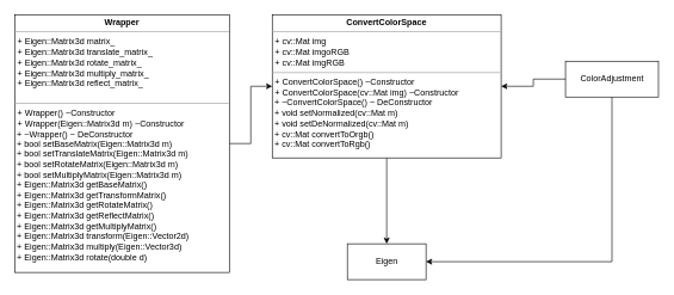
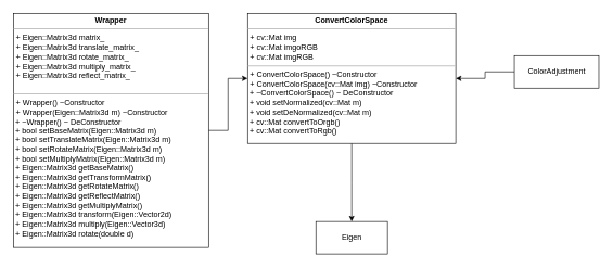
  <mxCell id="0" />
  <mxCell id="1" parent="0" />
  <mxCell id="2" style="edgeStyle=orthogonalEdgeStyle;rounded=0;orthogonalLoop=1;jettySize=auto;html=1;exitX=1;exitY=0.5;exitDx=0;exitDy=0;entryX=0;entryY=0.5;entryDx=0;entryDy=0;" edge="1" parent="1" source="3" target="5"><mxGeometry relative="1" as="geometry" /></mxCell>
  <mxCell id="3" value="&lt;p style=&quot;margin: 0px ; margin-top: 4px ; text-align: center&quot;&gt;&lt;b&gt;Wrapper&lt;/b&gt;&lt;br&gt;&lt;/p&gt;&lt;hr size=&quot;1&quot;&gt;&lt;p style=&quot;margin: 0px ; margin-left: 4px&quot;&gt;+ Eigen::Matrix3d matrix_&lt;/p&gt;&lt;p style=&quot;margin: 0px ; margin-left: 4px&quot;&gt;+ Eigen::Matrix3d translate_matrix_&lt;br&gt;&lt;/p&gt;&lt;p style=&quot;margin: 0px ; margin-left: 4px&quot;&gt;+ Eigen::Matrix3d rotate_matrix_&lt;br&gt;&lt;/p&gt;&lt;p style=&quot;margin: 0px ; margin-left: 4px&quot;&gt;+ Eigen::Matrix3d multiply_matrix_&lt;br&gt;&lt;/p&gt;&lt;p style=&quot;margin: 0px ; margin-left: 4px&quot;&gt;+ Eigen::Matrix3d reflect_matrix_&lt;br&gt;&lt;/p&gt;&lt;p style=&quot;margin: 0px ; margin-left: 4px&quot;&gt;&lt;br&gt;&lt;/p&gt;&lt;hr size=&quot;1&quot;&gt;&lt;p style=&quot;margin: 0px ; margin-left: 4px&quot;&gt;+ Wrapper() ~Constructor&lt;/p&gt;&lt;p style=&quot;margin: 0px ; margin-left: 4px&quot;&gt;+ Wrapper(Eigen::Matrix3d m) ~Constructor&lt;br&gt;&lt;/p&gt;&lt;div&gt;&amp;nbsp;+ ~Wrapper() ~ DeConstructor &lt;br&gt;&lt;/div&gt;&lt;div&gt;&amp;nbsp;+ bool setBaseMatrix(Eigen::Matrix3d m)&lt;/div&gt;&lt;div&gt;&amp;nbsp;+ bool setTranslateMatrix(Eigen::Matrix3d m)&lt;/div&gt;&lt;div&gt;&amp;nbsp;+ bool setRotateMatrix(Eigen::Matrix3d m)&lt;/div&gt;&lt;div&gt;&amp;nbsp;+ bool setMultiplyMatrix(Eigen::Matrix3d m)&lt;/div&gt;&lt;div&gt;&amp;nbsp;+ Eigen::Matrix3d getBaseMatrix()&lt;/div&gt;&lt;div&gt;&amp;nbsp;+ Eigen::Matrix3d getTransformMatrix()&lt;/div&gt;&lt;div&gt;&amp;nbsp;+ Eigen::Matrix3d getRotateMatrix()&lt;/div&gt;&lt;div&gt;&amp;nbsp;+ Eigen::Matrix3d getReflectMatrix()&lt;/div&gt;&lt;div&gt;&amp;nbsp;+ Eigen::Matrix3d getMultiplyMatrix()&lt;/div&gt;&lt;div&gt;&amp;nbsp;+ Eigen::Matrix3d transform(Eigen::Vector2d)&lt;/div&gt;&lt;div&gt;&amp;nbsp;+ Eigen::Matrix3d multiply(Eigen::Vector3d)&lt;/div&gt;&lt;div&gt;&amp;nbsp;+ Eigen::Matrix3d rotate(double d)&lt;/div&gt;&lt;div&gt;&lt;br&gt;&lt;/div&gt;&lt;div&gt;&lt;br&gt;&lt;/div&gt;" style="verticalAlign=top;align=left;overflow=fill;fontSize=12;fontFamily=Helvetica;html=1;" vertex="1" parent="1"><mxGeometry x="20" y="20" width="300" height="360" as="geometry" /></mxCell>
  <mxCell id="4" style="edgeStyle=orthogonalEdgeStyle;rounded=0;orthogonalLoop=1;jettySize=auto;html=1;exitX=0.5;exitY=1;exitDx=0;exitDy=0;" edge="1" parent="1" source="5"><mxGeometry relative="1" as="geometry"><mxPoint x="540" y="340" as="targetPoint" /></mxGeometry></mxCell>
  <mxCell id="5" value="&lt;p style=&quot;margin: 0px ; margin-top: 4px ; text-align: center&quot;&gt;&lt;b&gt;ConvertColorSpace&lt;/b&gt;&lt;br&gt;&lt;/p&gt;&lt;hr size=&quot;1&quot;&gt;&lt;p style=&quot;margin: 0px ; margin-left: 4px&quot;&gt;+ cv::Mat img&lt;/p&gt;&lt;p style=&quot;margin: 0px ; margin-left: 4px&quot;&gt;+ cv::Mat imgoRGB&lt;/p&gt;&lt;p style=&quot;margin: 0px ; margin-left: 4px&quot;&gt;+ cv::Mat imgRGB&lt;br&gt;&lt;/p&gt;&lt;hr size=&quot;1&quot;&gt;&lt;p style=&quot;margin: 0px ; margin-left: 4px&quot;&gt;+ ConvertColorSpace() ~Constructor&lt;/p&gt;&lt;p style=&quot;margin: 0px ; margin-left: 4px&quot;&gt;+ ConvertColorSpace(cv::Mat img) ~Constructor&lt;br&gt;&lt;/p&gt;&lt;div&gt;&amp;nbsp;+ ~ConvertColorSpace() ~ DeConstructor &lt;br&gt;&lt;/div&gt;&lt;div&gt;&amp;nbsp;+ void setNormalized(cv::Mat m)&lt;/div&gt;&lt;div&gt;&amp;nbsp;+ void setDeNormalized(cv::Mat m)&lt;/div&gt;&lt;div&gt;&amp;nbsp;+ cv::Mat convertToOrgb()&lt;/div&gt;&lt;div&gt;&amp;nbsp;+ cv::Mat convertToRgb()&lt;br&gt;&lt;/div&gt;&lt;div&gt;&lt;br&gt;&lt;/div&gt;" style="verticalAlign=top;align=left;overflow=fill;fontSize=12;fontFamily=Helvetica;html=1;" vertex="1" parent="1"><mxGeometry x="380" y="20" width="320" height="200" as="geometry" /></mxCell>
  <mxCell id="6" value="Eigen" style="html=1;" vertex="1" parent="1"><mxGeometry x="485" y="340" width="110" height="50" as="geometry" /></mxCell>
- <mxCell id="7" style="edgeStyle=orthogonalEdgeStyle;rounded=0;orthogonalLoop=1;jettySize=auto;html=1;exitX=0.5;exitY=1;exitDx=0;exitDy=0;entryX=1;entryY=0.5;entryDx=0;entryDy=0;" edge="1" parent="1" source="9" target="6"><mxGeometry relative="1" as="geometry" /></mxCell>
  <mxCell id="8" style="edgeStyle=orthogonalEdgeStyle;rounded=0;orthogonalLoop=1;jettySize=auto;html=1;exitX=0;exitY=0.5;exitDx=0;exitDy=0;" edge="1" parent="1" source="9" target="5"><mxGeometry relative="1" as="geometry" /></mxCell>
  <mxCell id="9" value="ColorAdjustment" style="html=1;" vertex="1" parent="1"><mxGeometry x="790" y="85" width="130" height="50" as="geometry" /></mxCell>
